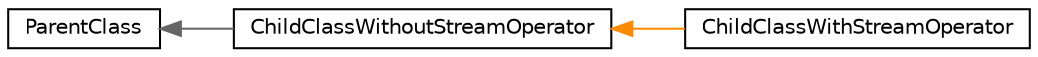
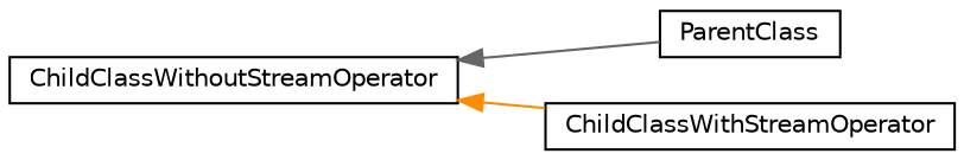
  digraph {
    rankdir=LR
    node [color=black fillcolor=white fontname=Helvetica fontsize=10 shape=record style=filled]
    edge [dir=back fontname=Helvetica fontsize=10 labelfontname=Helvetica labelfontsize=10 style=solid]
    n1 [height=0.2 label=ParentClass width=0.4]
    n2 [height=0.2 label=ChildClassWithoutStreamOperator width=0.4]
    n3 [height=0.2 label=ChildClassWithStreamOperator width=0.4]
-   n1 -> n2 [color=gray40]
+   n2 -> n1 [color=gray40]
    n2 -> n3 [color=darkorange]
  }
